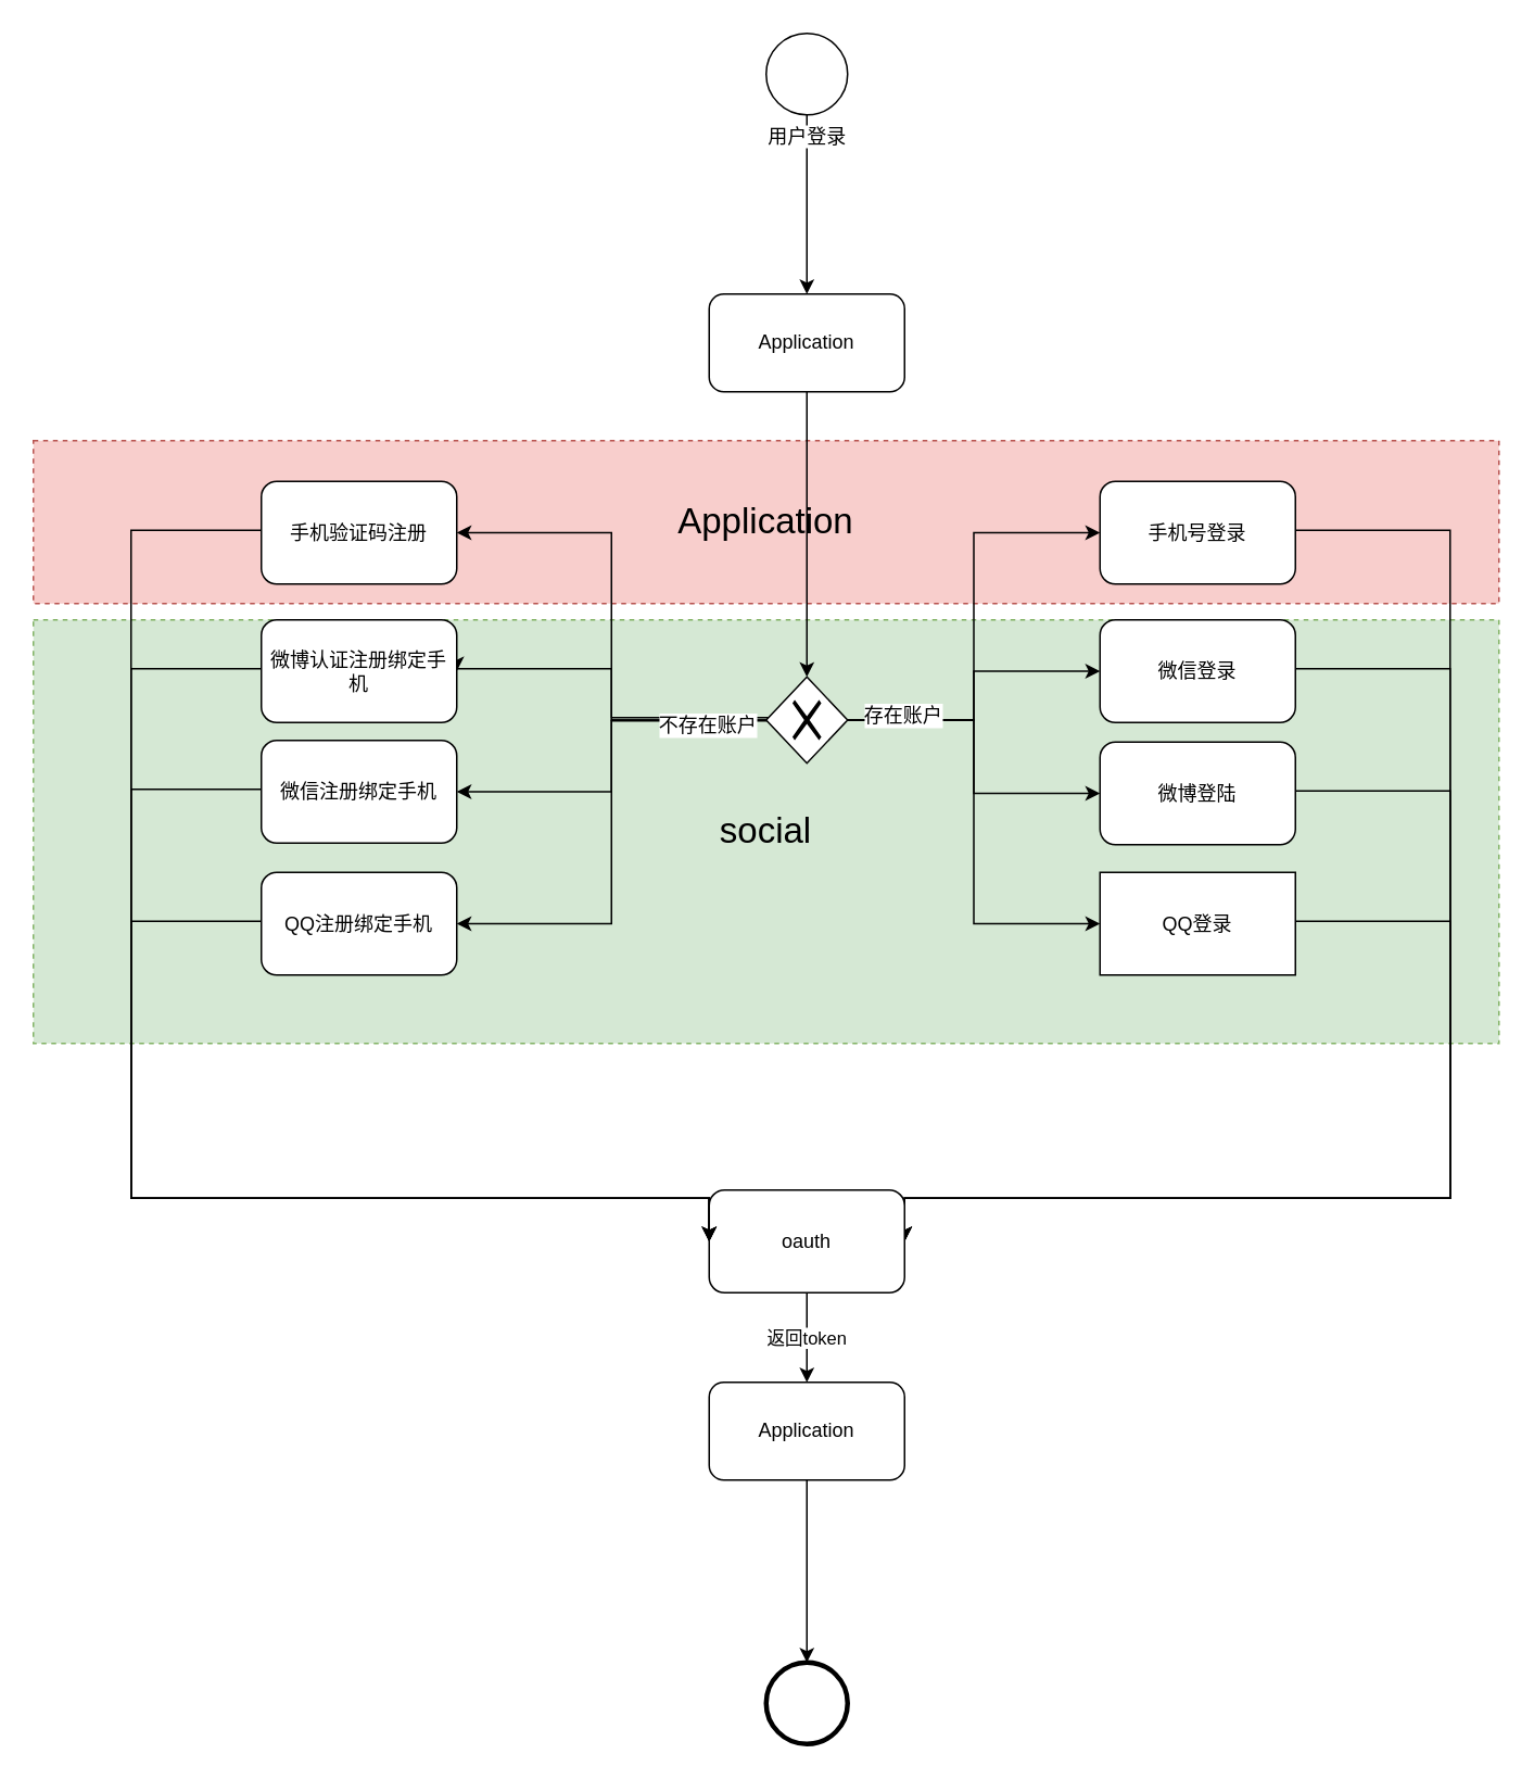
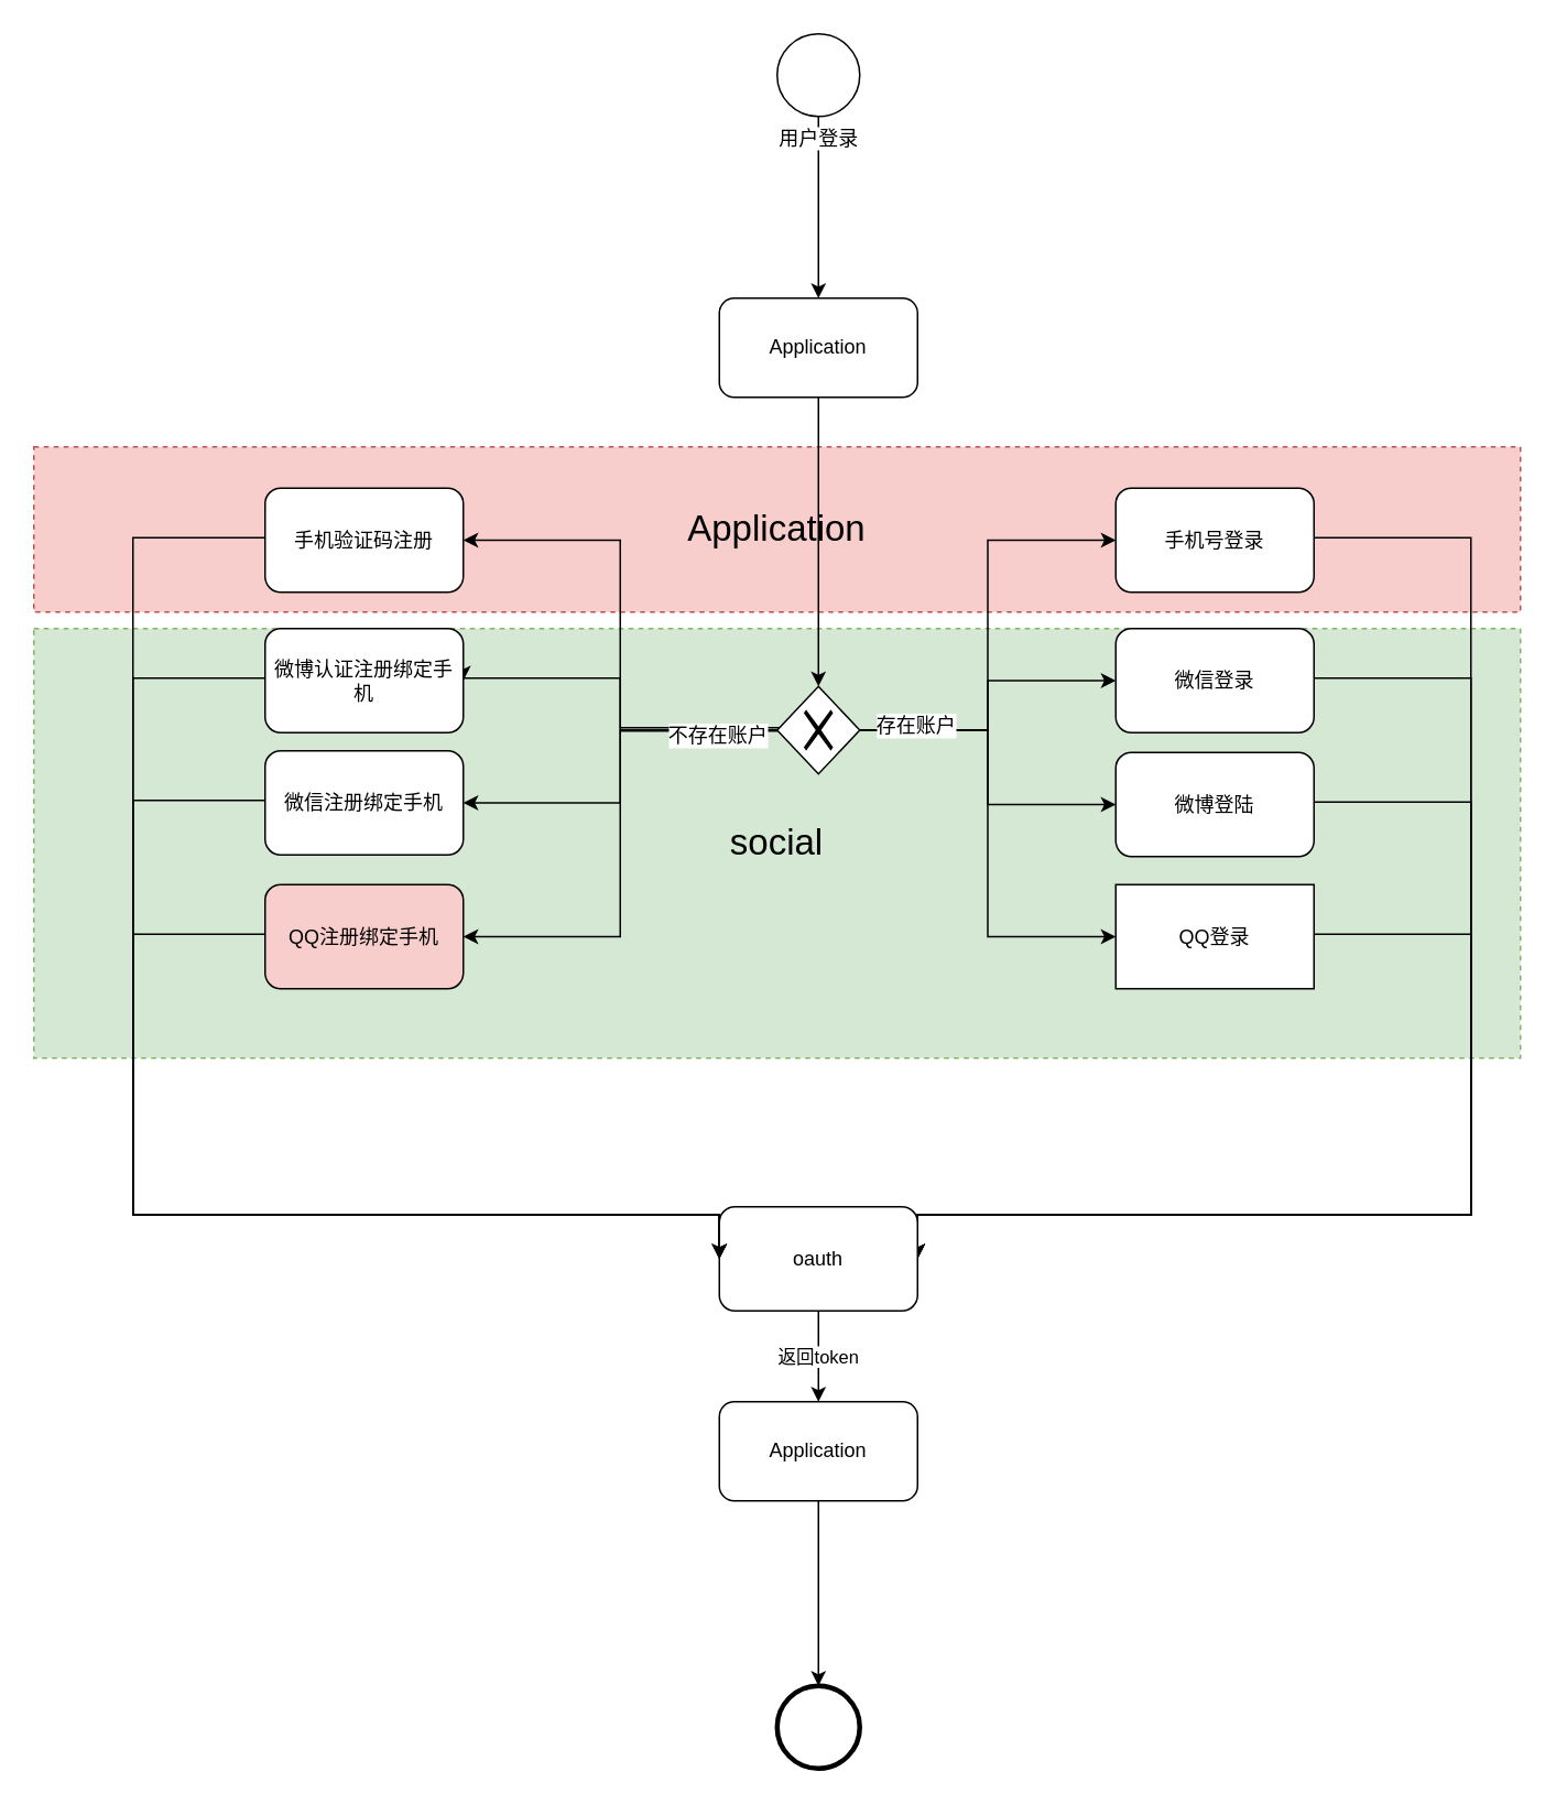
  <mxCell id="0" />
  <mxCell id="1" parent="0" />
  <mxCell id="2" value="social" style="rounded=0;whiteSpace=wrap;html=1;dashed=1;fillColor=#d5e8d4;strokeColor=#82b366;fontSize=22;" vertex="1" parent="1"><mxGeometry x="20" y="380" width="900" height="260" as="geometry" /></mxCell>
  <mxCell id="3" value="Application" style="rounded=0;whiteSpace=wrap;html=1;dashed=1;fillColor=#f8cecc;strokeColor=#b85450;fontSize=22;" vertex="1" parent="1"><mxGeometry x="20" y="270" width="900" height="100" as="geometry" /></mxCell>
  <mxCell id="4" style="edgeStyle=orthogonalEdgeStyle;rounded=0;orthogonalLoop=1;jettySize=auto;html=1;" edge="1" parent="1" source="5" target="37"><mxGeometry relative="1" as="geometry" /></mxCell>
  <mxCell id="5" value="用户登录" style="shape=mxgraph.bpmn.shape;html=1;verticalLabelPosition=bottom;labelBackgroundColor=#ffffff;verticalAlign=top;perimeter=ellipsePerimeter;outline=standard;symbol=general;" parent="1" vertex="1"><mxGeometry x="470" y="20" width="50" height="50" as="geometry" /></mxCell>
  <mxCell id="6" value="" style="shape=mxgraph.bpmn.shape;html=1;verticalLabelPosition=bottom;labelBackgroundColor=#ffffff;verticalAlign=top;perimeter=ellipsePerimeter;outline=end;symbol=general;" parent="1" vertex="1"><mxGeometry x="470" y="1020" width="50" height="50" as="geometry" /></mxCell>
  <mxCell id="7" style="edgeStyle=orthogonalEdgeStyle;rounded=0;orthogonalLoop=1;jettySize=auto;html=1;entryX=0;entryY=0.5;entryDx=0;entryDy=0;" edge="1" parent="1" source="17" target="19"><mxGeometry relative="1" as="geometry"><mxPoint x="670" y="335" as="targetPoint" /></mxGeometry></mxCell>
  <mxCell id="8" style="edgeStyle=orthogonalEdgeStyle;rounded=0;orthogonalLoop=1;jettySize=auto;html=1;entryX=0;entryY=0.5;entryDx=0;entryDy=0;" edge="1" parent="1" source="17" target="21"><mxGeometry relative="1" as="geometry" /></mxCell>
  <mxCell id="9" style="edgeStyle=orthogonalEdgeStyle;rounded=0;orthogonalLoop=1;jettySize=auto;html=1;" edge="1" parent="1" source="17" target="23"><mxGeometry relative="1" as="geometry" /></mxCell>
  <mxCell id="10" style="edgeStyle=orthogonalEdgeStyle;rounded=0;orthogonalLoop=1;jettySize=auto;html=1;entryX=0;entryY=0.5;entryDx=0;entryDy=0;" edge="1" parent="1" source="17" target="25"><mxGeometry relative="1" as="geometry" /></mxCell>
  <mxCell id="11" value="存在账户" style="text;html=1;resizable=0;points=[];align=center;verticalAlign=middle;labelBackgroundColor=#ffffff;" vertex="1" connectable="0" parent="10"><mxGeometry x="-0.821" y="3" relative="1" as="geometry"><mxPoint x="8" as="offset" /></mxGeometry></mxCell>
  <mxCell id="12" style="edgeStyle=orthogonalEdgeStyle;rounded=0;orthogonalLoop=1;jettySize=auto;html=1;entryX=1;entryY=0.5;entryDx=0;entryDy=0;" edge="1" parent="1" source="17" target="29"><mxGeometry relative="1" as="geometry" /></mxCell>
  <mxCell id="13" style="edgeStyle=orthogonalEdgeStyle;rounded=0;orthogonalLoop=1;jettySize=auto;html=1;entryX=1;entryY=0.5;entryDx=0;entryDy=0;" edge="1" parent="1" source="17" target="31"><mxGeometry relative="1" as="geometry"><Array as="points"><mxPoint x="375" y="440" /><mxPoint x="375" y="410" /></Array></mxGeometry></mxCell>
  <mxCell id="14" style="edgeStyle=orthogonalEdgeStyle;rounded=0;orthogonalLoop=1;jettySize=auto;html=1;entryX=1;entryY=0.5;entryDx=0;entryDy=0;" edge="1" parent="1" source="17" target="33"><mxGeometry relative="1" as="geometry" /></mxCell>
  <mxCell id="15" style="edgeStyle=orthogonalEdgeStyle;rounded=0;orthogonalLoop=1;jettySize=auto;html=1;entryX=1;entryY=0.5;entryDx=0;entryDy=0;" edge="1" parent="1" target="35"><mxGeometry relative="1" as="geometry"><mxPoint x="470.472" y="442" as="sourcePoint" /><mxPoint x="280" y="567" as="targetPoint" /><Array as="points"><mxPoint x="375" y="442" /><mxPoint x="375" y="567" /></Array></mxGeometry></mxCell>
  <mxCell id="16" value="不存在账户" style="text;html=1;resizable=0;points=[];align=center;verticalAlign=middle;labelBackgroundColor=#ffffff;" vertex="1" connectable="0" parent="15"><mxGeometry x="-0.845" y="2" relative="1" as="geometry"><mxPoint x="-13" as="offset" /></mxGeometry></mxCell>
  <mxCell id="17" value="" style="shape=mxgraph.bpmn.shape;html=1;verticalLabelPosition=bottom;labelBackgroundColor=#ffffff;verticalAlign=top;align=center;perimeter=rhombusPerimeter;background=gateway;outlineConnect=0;outline=none;symbol=exclusiveGw;" vertex="1" parent="1"><mxGeometry x="470" y="415" width="50" height="53" as="geometry" /></mxCell>
  <mxCell id="18" style="edgeStyle=orthogonalEdgeStyle;rounded=0;orthogonalLoop=1;jettySize=auto;html=1;entryX=1;entryY=0.5;entryDx=0;entryDy=0;" edge="1" parent="1" source="19" target="27"><mxGeometry relative="1" as="geometry"><Array as="points"><mxPoint x="890" y="325" /><mxPoint x="890" y="735" /></Array></mxGeometry></mxCell>
  <mxCell id="19" value="手机号登录" style="rounded=1;whiteSpace=wrap;html=1;" vertex="1" parent="1"><mxGeometry x="675" y="295" width="120" height="63" as="geometry" /></mxCell>
  <mxCell id="20" style="edgeStyle=orthogonalEdgeStyle;rounded=0;orthogonalLoop=1;jettySize=auto;html=1;entryX=1;entryY=0.5;entryDx=0;entryDy=0;" edge="1" parent="1" source="21" target="27"><mxGeometry relative="1" as="geometry"><Array as="points"><mxPoint x="890" y="410" /><mxPoint x="890" y="735" /></Array></mxGeometry></mxCell>
  <mxCell id="21" value="微信登录" style="rounded=1;whiteSpace=wrap;html=1;" vertex="1" parent="1"><mxGeometry x="675" y="380" width="120" height="63" as="geometry" /></mxCell>
  <mxCell id="22" style="edgeStyle=orthogonalEdgeStyle;rounded=0;orthogonalLoop=1;jettySize=auto;html=1;entryX=1;entryY=0.5;entryDx=0;entryDy=0;" edge="1" parent="1" source="23" target="27"><mxGeometry relative="1" as="geometry"><Array as="points"><mxPoint x="890" y="485" /><mxPoint x="890" y="735" /></Array></mxGeometry></mxCell>
  <mxCell id="23" value="微博登陆" style="rounded=1;whiteSpace=wrap;html=1;" vertex="1" parent="1"><mxGeometry x="675" y="455" width="120" height="63" as="geometry" /></mxCell>
  <mxCell id="24" style="edgeStyle=orthogonalEdgeStyle;rounded=0;orthogonalLoop=1;jettySize=auto;html=1;entryX=1;entryY=0.5;entryDx=0;entryDy=0;" edge="1" parent="1" source="25" target="27"><mxGeometry relative="1" as="geometry"><Array as="points"><mxPoint x="890" y="565" /><mxPoint x="890" y="735" /></Array></mxGeometry></mxCell>
  <mxCell id="25" value="QQ登录" style="whiteSpace=wrap;html=1;rounded=0;" vertex="1" parent="1"><mxGeometry x="675" y="535" width="120" height="63" as="geometry" /></mxCell>
  <mxCell id="26" value="返回token" style="edgeStyle=orthogonalEdgeStyle;rounded=0;orthogonalLoop=1;jettySize=auto;html=1;entryX=0.5;entryY=0;entryDx=0;entryDy=0;" edge="1" parent="1" source="27" target="39"><mxGeometry relative="1" as="geometry" /></mxCell>
  <mxCell id="27" value="oauth" style="rounded=1;whiteSpace=wrap;html=1;" vertex="1" parent="1"><mxGeometry x="435" y="730" width="120" height="63" as="geometry" /></mxCell>
  <mxCell id="28" style="edgeStyle=orthogonalEdgeStyle;rounded=0;orthogonalLoop=1;jettySize=auto;html=1;entryX=0;entryY=0.5;entryDx=0;entryDy=0;" edge="1" parent="1" source="29" target="27"><mxGeometry relative="1" as="geometry"><Array as="points"><mxPoint x="80" y="325" /><mxPoint x="80" y="735" /></Array></mxGeometry></mxCell>
  <mxCell id="29" value="手机验证码注册" style="rounded=1;whiteSpace=wrap;html=1;" vertex="1" parent="1"><mxGeometry x="160" y="295" width="120" height="63" as="geometry" /></mxCell>
  <mxCell id="30" style="edgeStyle=orthogonalEdgeStyle;rounded=0;orthogonalLoop=1;jettySize=auto;html=1;entryX=0;entryY=0.5;entryDx=0;entryDy=0;" edge="1" parent="1" source="31" target="27"><mxGeometry relative="1" as="geometry"><Array as="points"><mxPoint x="80" y="410" /><mxPoint x="80" y="735" /></Array></mxGeometry></mxCell>
  <mxCell id="31" value="微博认证注册绑定手机" style="rounded=1;whiteSpace=wrap;html=1;" vertex="1" parent="1"><mxGeometry x="160" y="380" width="120" height="63" as="geometry" /></mxCell>
  <mxCell id="32" style="edgeStyle=orthogonalEdgeStyle;rounded=0;orthogonalLoop=1;jettySize=auto;html=1;entryX=0;entryY=0.5;entryDx=0;entryDy=0;" edge="1" parent="1" source="33" target="27"><mxGeometry relative="1" as="geometry"><Array as="points"><mxPoint x="80" y="484" /><mxPoint x="80" y="735" /></Array></mxGeometry></mxCell>
  <mxCell id="33" value="微信注册绑定手机" style="rounded=1;whiteSpace=wrap;html=1;" vertex="1" parent="1"><mxGeometry x="160" y="454" width="120" height="63" as="geometry" /></mxCell>
  <mxCell id="34" style="edgeStyle=orthogonalEdgeStyle;rounded=0;orthogonalLoop=1;jettySize=auto;html=1;entryX=0;entryY=0.5;entryDx=0;entryDy=0;" edge="1" parent="1" source="35" target="27"><mxGeometry relative="1" as="geometry"><Array as="points"><mxPoint x="80" y="565" /><mxPoint x="80" y="735" /></Array></mxGeometry></mxCell>
- <mxCell id="35" value="QQ注册绑定手机" style="rounded=1;whiteSpace=wrap;html=1;" vertex="1" parent="1"><mxGeometry x="160" y="535" width="120" height="63" as="geometry" /></mxCell>
+ <mxCell id="35" value="QQ注册绑定手机" style="rounded=1;whiteSpace=wrap;html=1;fillColor=#f8cecc;" vertex="1" parent="1"><mxGeometry x="160" y="535" width="120" height="63" as="geometry" /></mxCell>
  <mxCell id="36" style="edgeStyle=orthogonalEdgeStyle;rounded=0;orthogonalLoop=1;jettySize=auto;html=1;" edge="1" parent="1" source="37" target="17"><mxGeometry relative="1" as="geometry" /></mxCell>
  <mxCell id="37" value="Application" style="rounded=1;whiteSpace=wrap;html=1;" vertex="1" parent="1"><mxGeometry x="435" y="180" width="120" height="60" as="geometry" /></mxCell>
  <mxCell id="38" style="edgeStyle=orthogonalEdgeStyle;rounded=0;orthogonalLoop=1;jettySize=auto;html=1;entryX=0.5;entryY=0;entryDx=0;entryDy=0;" edge="1" parent="1" source="39" target="6"><mxGeometry relative="1" as="geometry" /></mxCell>
  <mxCell id="39" value="Application" style="rounded=1;whiteSpace=wrap;html=1;" vertex="1" parent="1"><mxGeometry x="435" y="848" width="120" height="60" as="geometry" /></mxCell>
